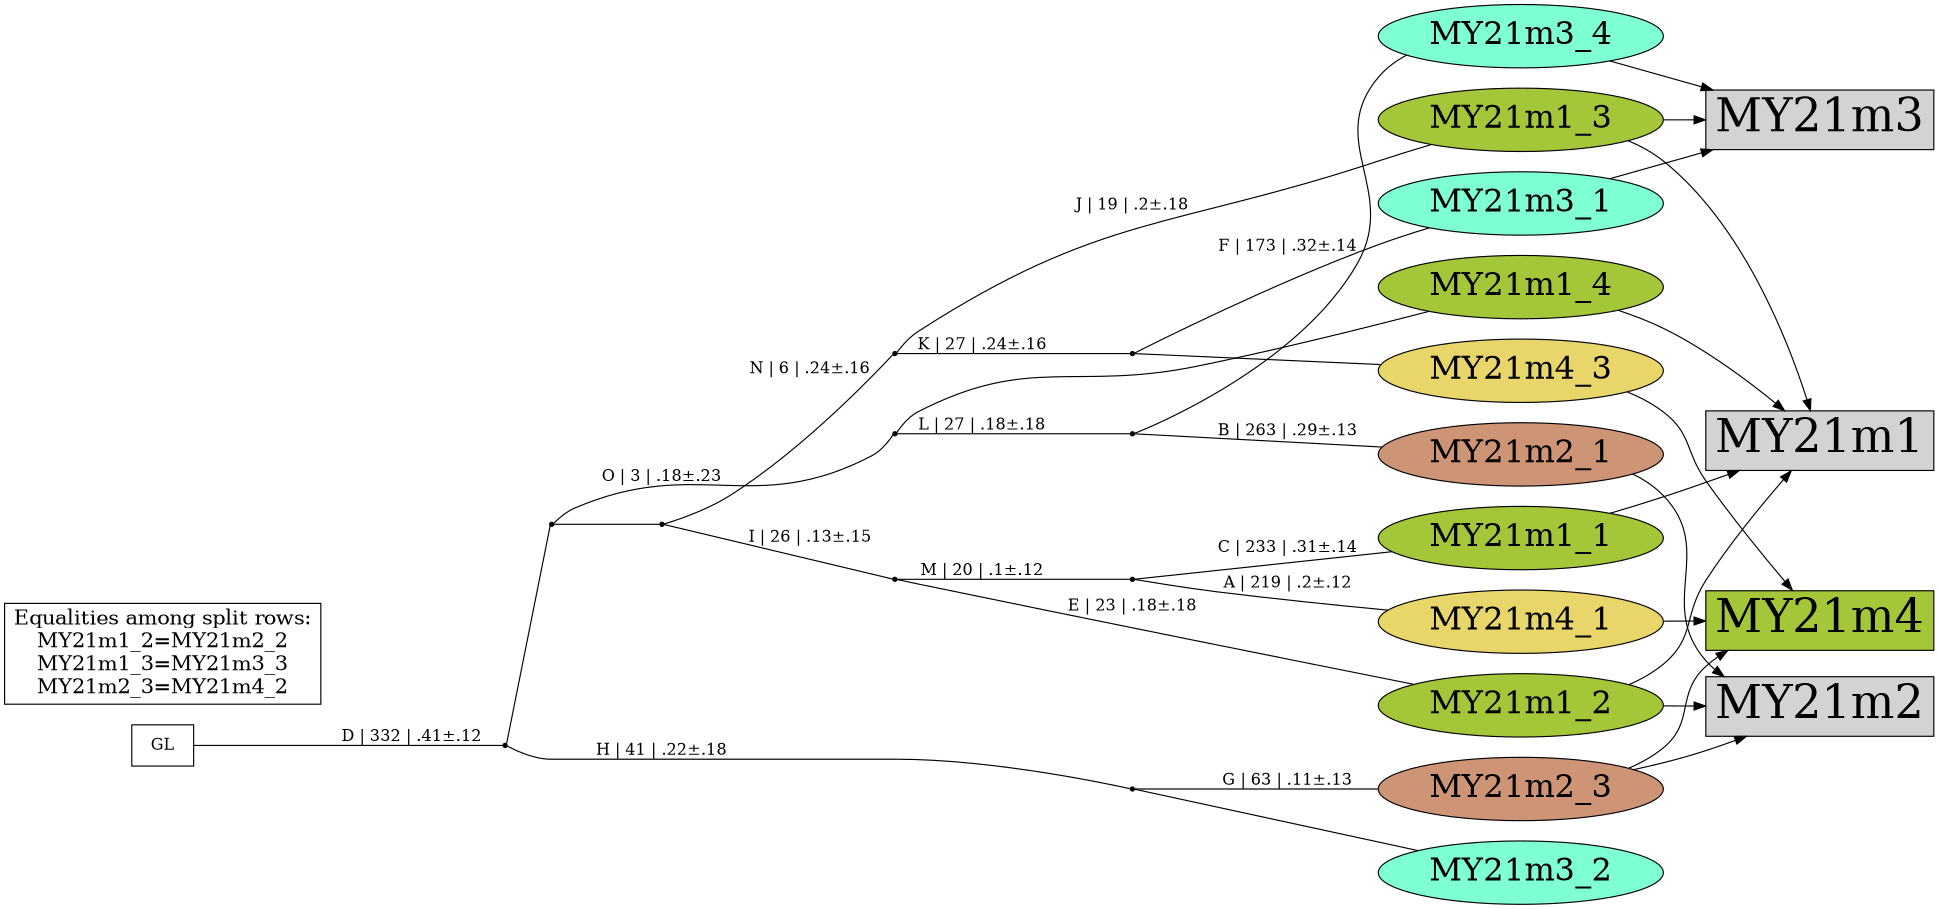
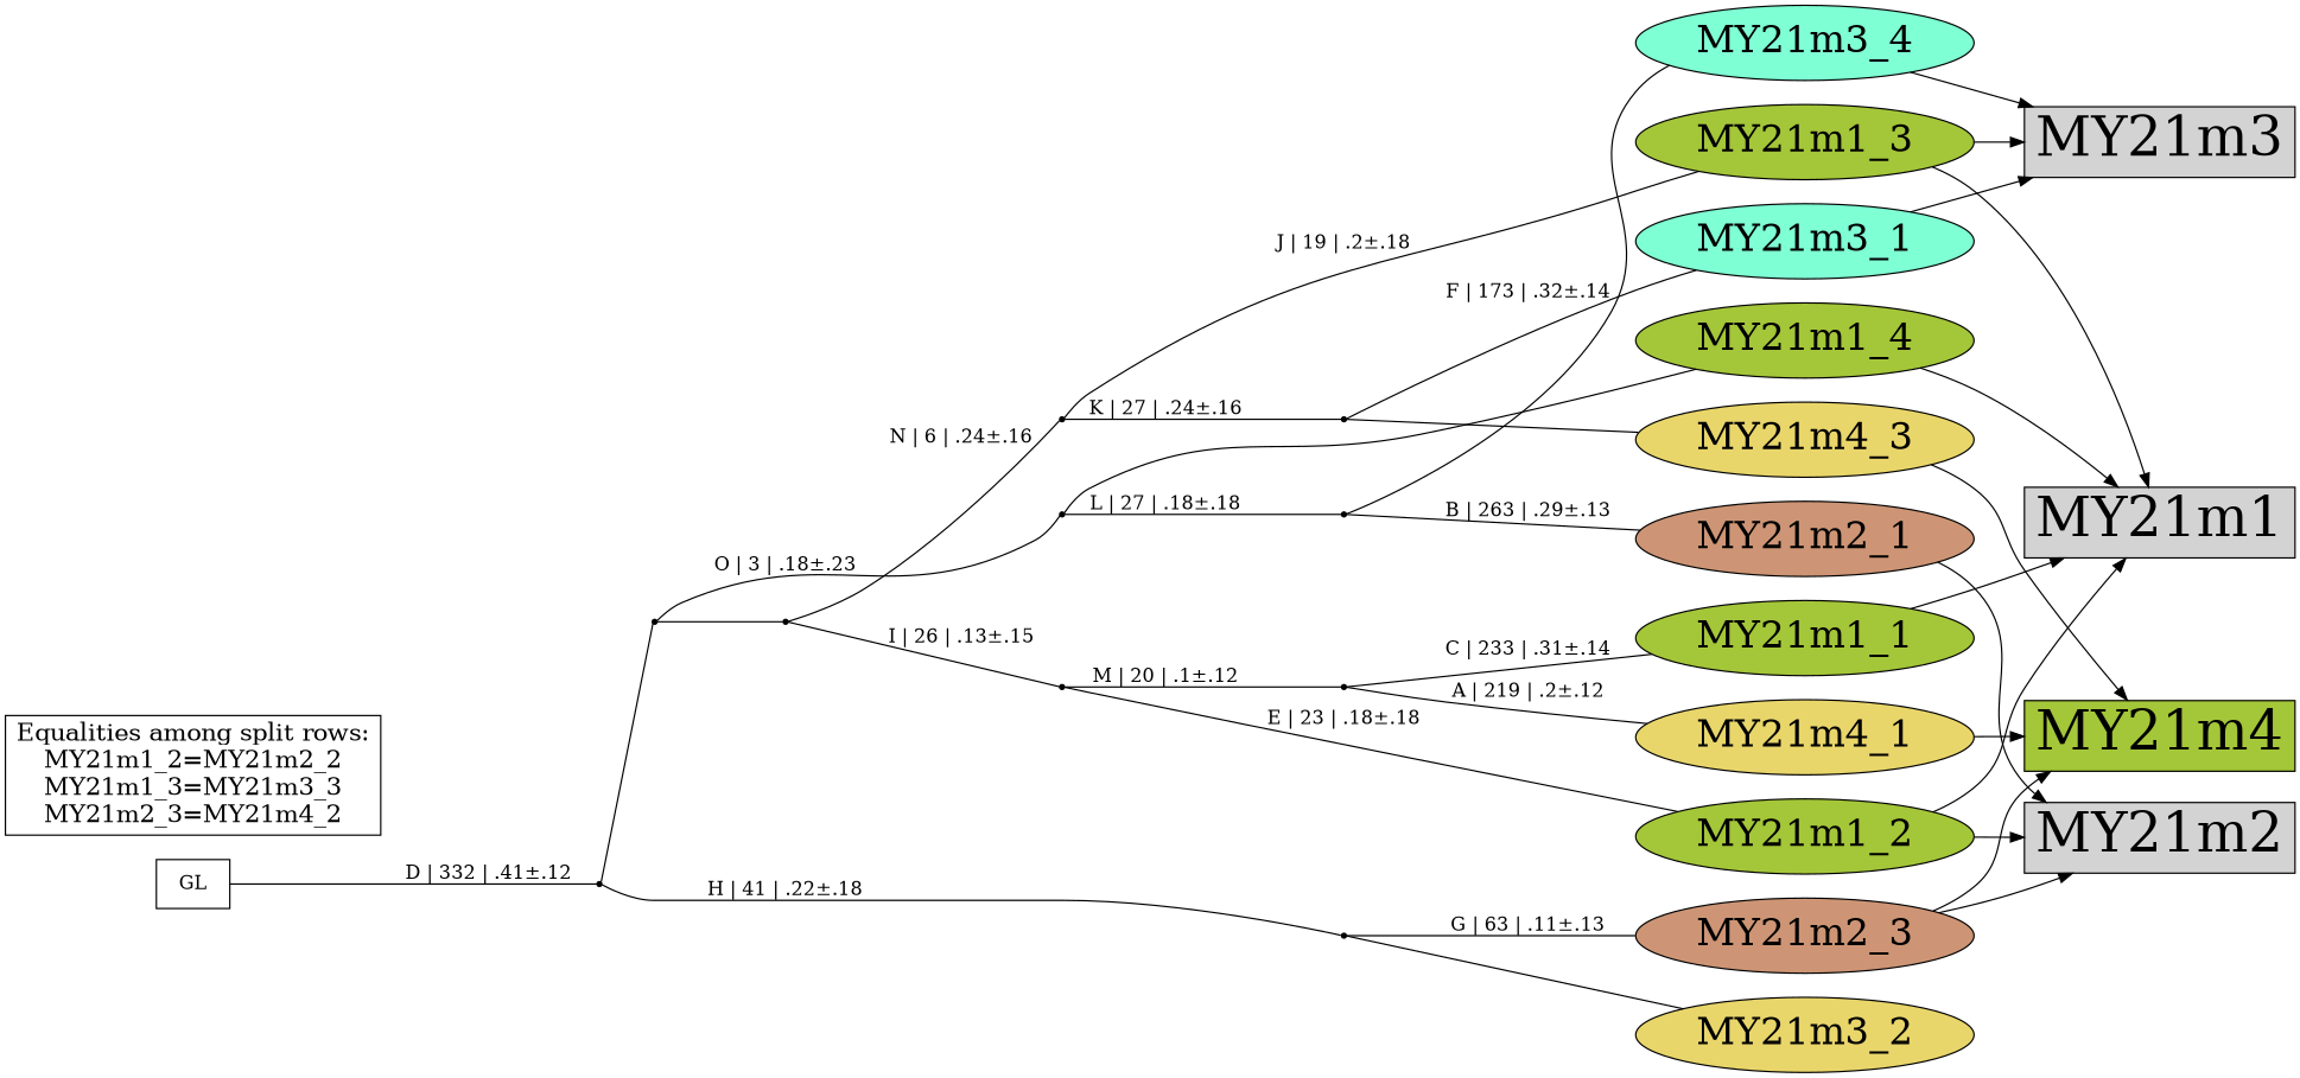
  digraph {
    rankdir=LR
    node [fillcolor=black shape=oval style=filled]
    edge [arrowhead=none]
    n1 [fillcolor="#a4c639" fontsize=28 label=MY21m1_1]
    n2 [fillcolor="#a4c639" fontsize=28 label=MY21m1_2]
    n3 [fillcolor="#a4c639" fontsize=28 label=MY21m1_3]
    n4 [fillcolor="#a4c639" fontsize=28 label=MY21m1_4]
    n5 [fillcolor="#cd9575" fontsize=28 label=MY21m2_1]
    n6 [fillcolor="#cd9575" fontsize=28 label=MY21m2_3]
    n7 [fillcolor="#7fffd4" fontsize=28 label=MY21m3_1]
-   n8 [fillcolor="#7fffd4" fontsize=28 label=MY21m3_2]
+   n8 [fillcolor="#e9d66b" fontsize=28 label=MY21m3_2]
    n9 [fillcolor="#7fffd4" fontsize=28 label=MY21m3_4]
    n10 [fillcolor="#e9d66b" fontsize=28 label=MY21m4_1]
    n11 [fillcolor="#e9d66b" fontsize=28 label=MY21m4_3]
    n12 [fontsize=40 label=MY21m1 shape=box fillcolor=""]
    n13 [fontsize=40 label=MY21m2 shape=box fillcolor=""]
    n14 [fontsize=40 label=MY21m3 shape=box fillcolor=""]
    n15 [fillcolor="#a4c639" fontsize=40 label=MY21m4 shape=box]
    n16 [fontsize=18 label="Equalities among split rows:\nMY21m1_2=MY21m2_2\nMY21m1_3=MY21m3_3\nMY21m2_3=MY21m4_2\n" shape=box fillcolor="" style=""]
    Int1 [shape=point]
    Int2 [shape=point]
    Int3 [shape=point]
    Int4 [shape=point]
    Int5 [shape=point]
    Int6 [shape=point]
    Int7 [shape=point]
    Int8 [shape=point]
    Int9 [shape=point]
    Int10 [shape=point]
    n27 [fillcolor=white label=GL shape=box]
    subgraph sub_1 {
      rank=same
      n1
      n2
      n3
      n4
      n5
      n6
      n7
      n8
      n9
      n10
      n11
    }
    n1 -> n12 [arrowhead=normal]
    n2 -> n12 [arrowhead=normal]
    n2 -> n13 [arrowhead=normal]
    n3 -> n12 [arrowhead=normal]
    n3 -> n14 [arrowhead=normal]
    n4 -> n12 [arrowhead=normal]
    n5 -> n13 [arrowhead=normal]
    n6 -> n13 [arrowhead=normal]
    n6 -> n15 [arrowhead=normal]
    n7 -> n14 [arrowhead=normal]
    n9 -> n14 [arrowhead=normal]
    n10 -> n15 [arrowhead=normal]
    n11 -> n15 [arrowhead=normal]
    Int1 -> n7 [label="F | 173 | .32±.14"]
    Int1 -> n11
    Int2 -> n5 [label="B | 263 | .29±.13"]
    Int2 -> n9
    Int3 -> n1 [label="C | 233 | .31±.14"]
    Int3 -> n10 [label="A | 219 | .2±.12"]
    Int4 -> n6 [label="G | 63 | .11±.13"]
    Int4 -> n8
    Int5 -> n4
    Int5 -> Int2 [label="L | 27 | .18±.18"]
    Int6 -> n3 [label="J | 19 | .2±.18"]
    Int6 -> Int1 [label="K | 27 | .24±.16"]
    Int7 -> n2 [label="E | 23 | .18±.18"]
    Int7 -> Int3 [label="M | 20 | .1±.12"]
    Int8 -> Int6 [label="N | 6 | .24±.16"]
    Int8 -> Int7 [label="I | 26 | .13±.15"]
    Int9 -> Int5 [label="O | 3 | .18±.23"]
    Int9 -> Int8
    Int10 -> Int4 [label="H | 41 | .22±.18"]
    Int10 -> Int9
    n27 -> Int10 [label="D | 332 | .41±.12"]
  }
